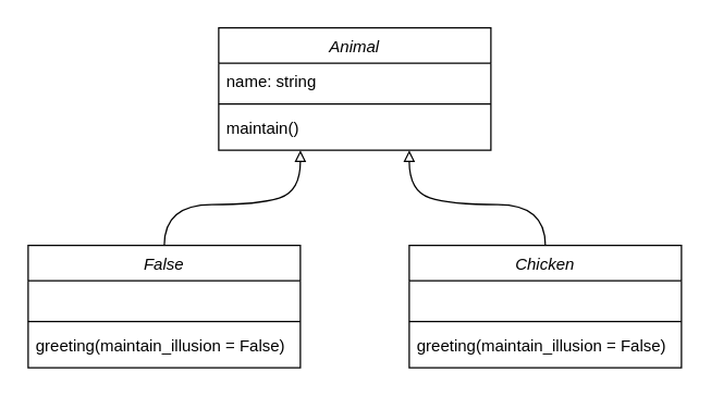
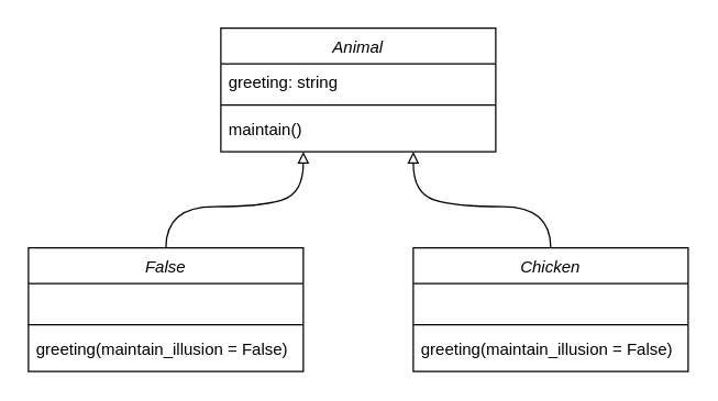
  <mxCell id="0" />
  <mxCell id="1" parent="0" />
  <mxCell id="2" value="Animal" style="swimlane;fontStyle=2;align=center;verticalAlign=top;childLayout=stackLayout;horizontal=1;startSize=26;horizontalStack=0;resizeParent=1;resizeLast=0;collapsible=1;marginBottom=0;rounded=0;shadow=0;strokeWidth=1;" parent="1" vertex="1"><mxGeometry x="160" y="20" width="200" height="90" as="geometry"><mxRectangle x="230" y="140" width="160" height="26" as="alternateBounds" /></mxGeometry></mxCell>
- <mxCell id="3" value="name: string" style="text;align=left;verticalAlign=top;spacingLeft=4;spacingRight=4;overflow=hidden;rotatable=0;points=[[0,0.5],[1,0.5]];portConstraint=eastwest;" parent="2" vertex="1"><mxGeometry y="26" width="200" height="26" as="geometry" /></mxCell>
+ <mxCell id="3" value="greeting: string" style="text;align=left;verticalAlign=top;spacingLeft=4;spacingRight=4;overflow=hidden;rotatable=0;points=[[0,0.5],[1,0.5]];portConstraint=eastwest;" parent="2" vertex="1"><mxGeometry y="26" width="200" height="26" as="geometry" /></mxCell>
  <mxCell id="4" value="" style="line;html=1;strokeWidth=1;align=left;verticalAlign=middle;spacingTop=-1;spacingLeft=3;spacingRight=3;rotatable=0;labelPosition=right;points=[];portConstraint=eastwest;" parent="2" vertex="1"><mxGeometry y="52" width="200" height="8" as="geometry" /></mxCell>
  <mxCell id="5" value="maintain()" style="text;align=left;verticalAlign=top;spacingLeft=4;spacingRight=4;overflow=hidden;rotatable=0;points=[[0,0.5],[1,0.5]];portConstraint=eastwest;" parent="2" vertex="1"><mxGeometry y="60" width="200" height="26" as="geometry" /></mxCell>
  <mxCell id="6" value="False" style="swimlane;fontStyle=2;align=center;verticalAlign=top;childLayout=stackLayout;horizontal=1;startSize=26;horizontalStack=0;resizeParent=1;resizeLast=0;collapsible=1;marginBottom=0;rounded=0;shadow=0;strokeWidth=1;" parent="1" vertex="1"><mxGeometry x="20" y="180" width="200" height="90" as="geometry"><mxRectangle x="230" y="140" width="160" height="26" as="alternateBounds" /></mxGeometry></mxCell>
  <mxCell id="7" value=" " style="text;align=left;verticalAlign=top;spacingLeft=4;spacingRight=4;overflow=hidden;rotatable=0;points=[[0,0.5],[1,0.5]];portConstraint=eastwest;" parent="6" vertex="1"><mxGeometry y="26" width="200" height="26" as="geometry" /></mxCell>
  <mxCell id="8" value="" style="line;html=1;strokeWidth=1;align=left;verticalAlign=middle;spacingTop=-1;spacingLeft=3;spacingRight=3;rotatable=0;labelPosition=right;points=[];portConstraint=eastwest;" parent="6" vertex="1"><mxGeometry y="52" width="200" height="8" as="geometry" /></mxCell>
  <mxCell id="9" value="greeting(maintain_illusion = False)" style="text;align=left;verticalAlign=top;spacingLeft=4;spacingRight=4;overflow=hidden;rotatable=0;points=[[0,0.5],[1,0.5]];portConstraint=eastwest;" parent="6" vertex="1"><mxGeometry y="60" width="200" height="26" as="geometry" /></mxCell>
  <mxCell id="10" value="Chicken" style="swimlane;fontStyle=2;align=center;verticalAlign=top;childLayout=stackLayout;horizontal=1;startSize=26;horizontalStack=0;resizeParent=1;resizeLast=0;collapsible=1;marginBottom=0;rounded=0;shadow=0;strokeWidth=1;" parent="1" vertex="1"><mxGeometry x="300" y="180" width="200" height="90" as="geometry"><mxRectangle x="230" y="140" width="160" height="26" as="alternateBounds" /></mxGeometry></mxCell>
  <mxCell id="11" value=" " style="text;align=left;verticalAlign=top;spacingLeft=4;spacingRight=4;overflow=hidden;rotatable=0;points=[[0,0.5],[1,0.5]];portConstraint=eastwest;" parent="10" vertex="1"><mxGeometry y="26" width="200" height="26" as="geometry" /></mxCell>
  <mxCell id="12" value="" style="line;html=1;strokeWidth=1;align=left;verticalAlign=middle;spacingTop=-1;spacingLeft=3;spacingRight=3;rotatable=0;labelPosition=right;points=[];portConstraint=eastwest;" parent="10" vertex="1"><mxGeometry y="52" width="200" height="8" as="geometry" /></mxCell>
  <mxCell id="13" value="greeting(maintain_illusion = False)" style="text;align=left;verticalAlign=top;spacingLeft=4;spacingRight=4;overflow=hidden;rotatable=0;points=[[0,0.5],[1,0.5]];portConstraint=eastwest;" parent="10" vertex="1"><mxGeometry y="60" width="200" height="26" as="geometry" /></mxCell>
  <mxCell id="14" value="" style="curved=1;endArrow=block;html=1;rounded=0;endFill=0;exitX=0.5;exitY=0;exitDx=0;exitDy=0;strokeWidth=1;" parent="1" source="6" edge="1"><mxGeometry width="50" height="50" relative="1" as="geometry"><mxPoint x="130" y="170" as="sourcePoint" /><mxPoint x="220" y="110" as="targetPoint" /><Array as="points"><mxPoint x="120" y="150" /><mxPoint x="190" y="150" /><mxPoint x="220" y="140" /></Array></mxGeometry></mxCell>
  <mxCell id="15" value="" style="curved=1;endArrow=block;html=1;rounded=0;endFill=0;exitX=0.5;exitY=0;exitDx=0;exitDy=0;strokeWidth=1;" parent="1" edge="1"><mxGeometry width="50" height="50" relative="1" as="geometry"><mxPoint x="400" y="180" as="sourcePoint" /><mxPoint x="300" y="110" as="targetPoint" /><Array as="points"><mxPoint x="400" y="150" /><mxPoint x="330" y="150" /><mxPoint x="300" y="140" /></Array></mxGeometry></mxCell>
